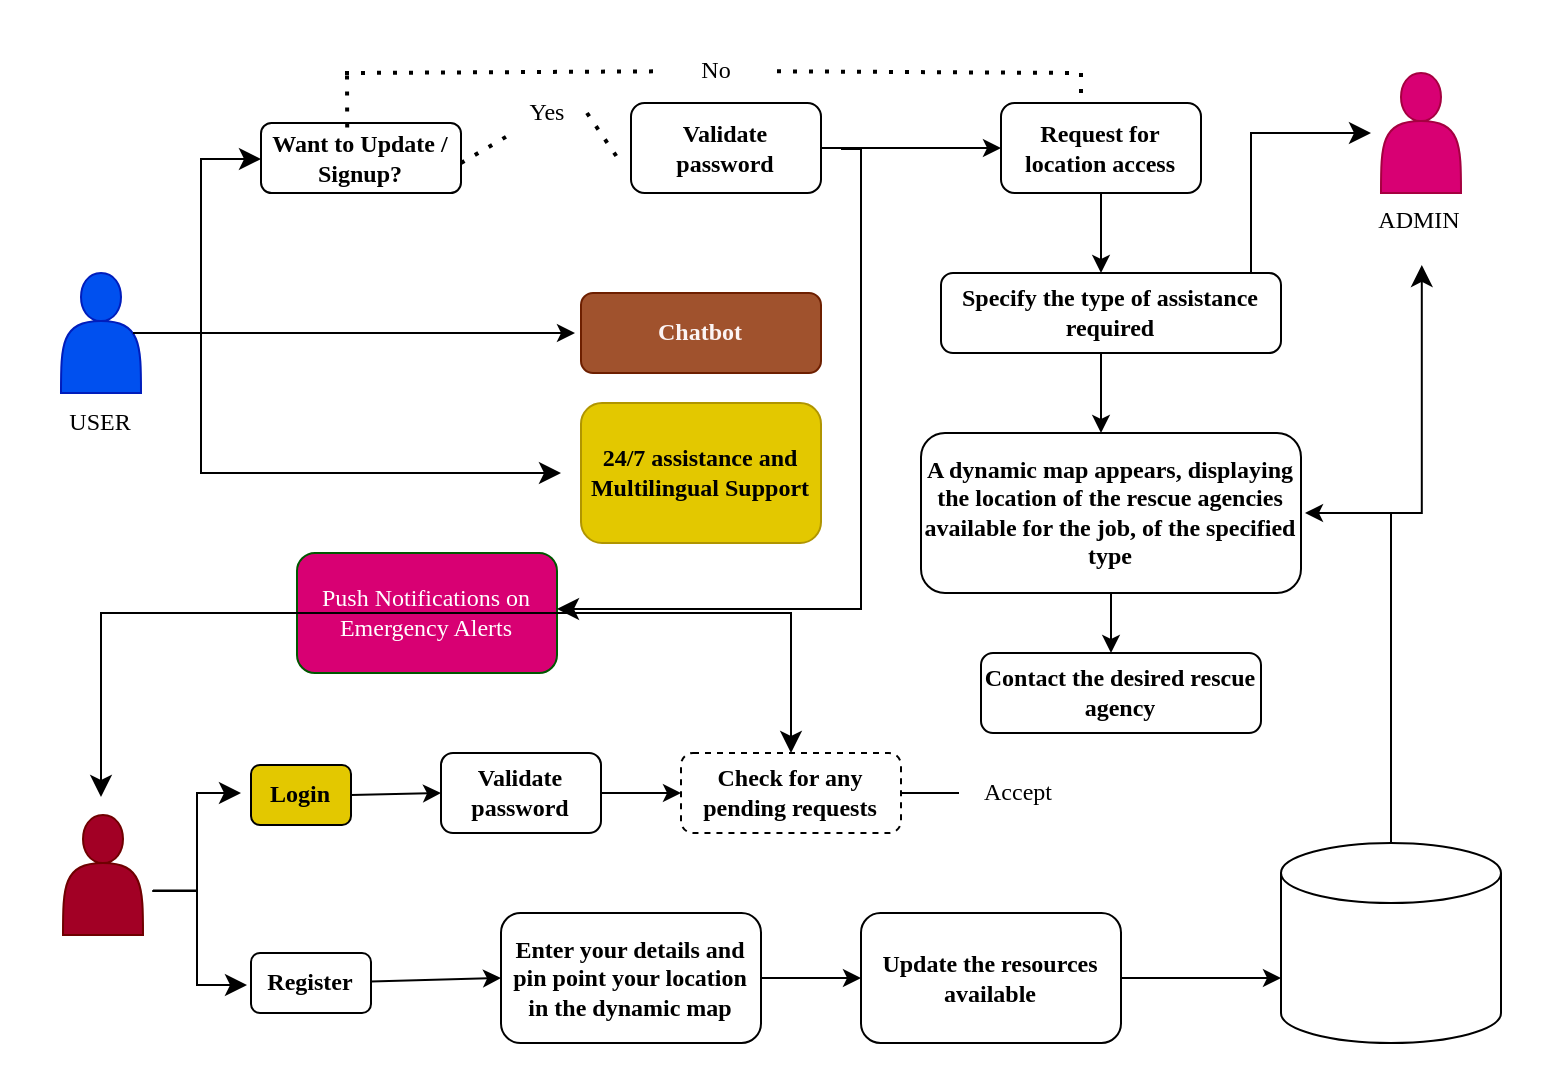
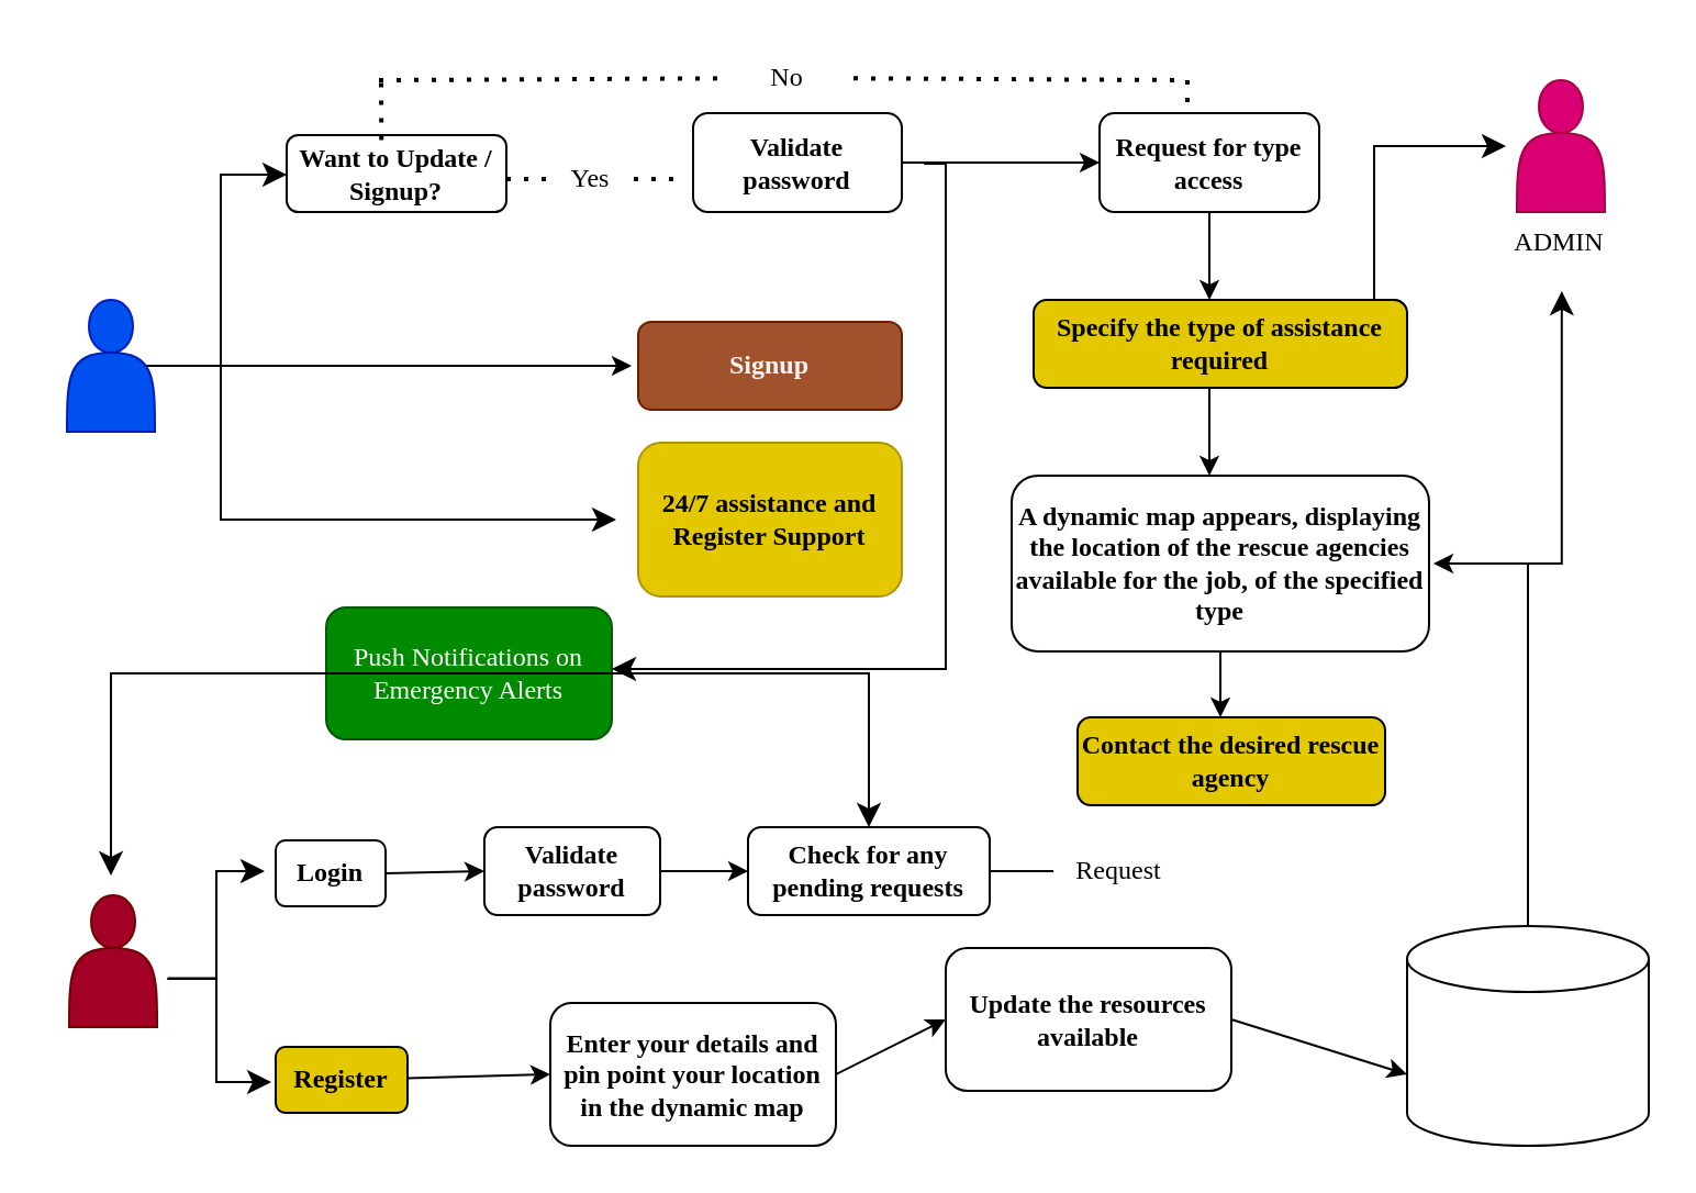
  <mxCell id="0" />
  <mxCell id="1" parent="0" />
  <mxCell id="2" value="" style="shape=actor;whiteSpace=wrap;html=1;fillColor=#0050ef;fontColor=#ffffff;strokeColor=#001DBC;" parent="1" vertex="1"><mxGeometry x="30" y="136" width="40" height="60" as="geometry" /></mxCell>
  <mxCell id="3" value="Want to Update / Signup?" style="rounded=1;whiteSpace=wrap;html=1;fontStyle=1;fontFamily=Georgia;" parent="1" vertex="1"><mxGeometry x="130" y="61" width="100" height="35" as="geometry" /></mxCell>
  <mxCell id="4" value="" style="edgeStyle=elbowEdgeStyle;elbow=horizontal;endArrow=classic;html=1;curved=0;rounded=0;endSize=8;startSize=8;exitX=0.9;exitY=0.5;exitDx=0;exitDy=0;exitPerimeter=0;" parent="1" source="2" edge="1"><mxGeometry width="50" height="50" relative="1" as="geometry"><mxPoint x="90" y="166" as="sourcePoint" /><mxPoint x="130" y="79" as="targetPoint" /><Array as="points"><mxPoint x="100" y="126" /></Array></mxGeometry></mxCell>
  <mxCell id="5" value="" style="shape=actor;whiteSpace=wrap;html=1;fontFamily=Georgia;fillColor=#a20025;fontColor=#ffffff;strokeColor=#6F0000;" parent="1" vertex="1"><mxGeometry x="31" y="407" width="40" height="60" as="geometry" /></mxCell>
- <mxCell id="6" value="USER" style="text;strokeColor=none;align=center;fillColor=none;html=1;verticalAlign=middle;whiteSpace=wrap;rounded=0;fontFamily=Georgia;" parent="1" vertex="1"><mxGeometry x="20" y="196" width="60" height="30" as="geometry" /></mxCell>
- <mxCell id="7" value="&lt;b&gt;Login&lt;/b&gt;" style="rounded=1;whiteSpace=wrap;html=1;fontFamily=Georgia;fillColor=#e3c800;" parent="1" vertex="1"><mxGeometry x="125" y="382" width="50" height="30" as="geometry" /></mxCell>
+ <mxCell id="7" value="&lt;b&gt;Login&lt;/b&gt;" style="rounded=1;whiteSpace=wrap;html=1;fontFamily=Georgia;" parent="1" vertex="1"><mxGeometry x="125" y="382" width="50" height="30" as="geometry" /></mxCell>
  <mxCell id="8" value="" style="endArrow=none;dashed=1;html=1;dashPattern=1 3;strokeWidth=2;fontFamily=Georgia;exitX=1;exitY=0.5;exitDx=0;exitDy=0;startArrow=none;" parent="1" source="11" edge="1"><mxGeometry width="50" height="50" relative="1" as="geometry"><mxPoint x="260" y="106" as="sourcePoint" /><mxPoint x="310" y="81" as="targetPoint" /><Array as="points" /></mxGeometry></mxCell>
  <mxCell id="9" value="&lt;b&gt;Validate password&lt;/b&gt;" style="rounded=1;whiteSpace=wrap;html=1;fontFamily=Georgia;" parent="1" vertex="1"><mxGeometry x="315" y="51" width="95" height="45" as="geometry" /></mxCell>
  <mxCell id="10" value="" style="endArrow=none;dashed=1;html=1;dashPattern=1 3;strokeWidth=2;fontFamily=Georgia;exitX=1;exitY=0.5;exitDx=0;exitDy=0;" parent="1" target="11" edge="1"><mxGeometry width="50" height="50" relative="1" as="geometry"><mxPoint x="230" y="81" as="sourcePoint" /><mxPoint x="310" y="81" as="targetPoint" /><Array as="points" /></mxGeometry></mxCell>
- <mxCell id="11" value="Yes" style="text;html=1;align=center;verticalAlign=middle;resizable=0;points=[];autosize=1;strokeColor=none;fillColor=none;fontFamily=Georgia;" parent="1" vertex="1"><mxGeometry x="253" y="41" width="40" height="30" as="geometry" /></mxCell>
+ <mxCell id="11" value="Yes" style="text;html=1;align=center;verticalAlign=middle;resizable=0;points=[];autosize=1;strokeColor=none;fillColor=none;fontFamily=Georgia;" parent="1" vertex="1"><mxGeometry x="248" y="66" width="40" height="30" as="geometry" /></mxCell>
  <mxCell id="12" value="" style="endArrow=none;dashed=1;html=1;dashPattern=1 3;strokeWidth=2;fontFamily=Georgia;startArrow=none;" parent="1" source="16" edge="1"><mxGeometry width="50" height="50" relative="1" as="geometry"><mxPoint x="200" y="136" as="sourcePoint" /><mxPoint x="540" y="36" as="targetPoint" /></mxGeometry></mxCell>
- <mxCell id="13" value="&lt;b&gt;Request for location access&lt;/b&gt;" style="rounded=1;whiteSpace=wrap;html=1;fontFamily=Georgia;" parent="1" vertex="1"><mxGeometry x="500" y="51" width="100" height="45" as="geometry" /></mxCell>
+ <mxCell id="13" value="&lt;b&gt;Request for type access&lt;/b&gt;" style="rounded=1;whiteSpace=wrap;html=1;fontFamily=Georgia;" parent="1" vertex="1"><mxGeometry x="500" y="51" width="100" height="45" as="geometry" /></mxCell>
  <mxCell id="14" value="" style="endArrow=classic;html=1;fontFamily=Georgia;exitX=1;exitY=0.5;exitDx=0;exitDy=0;entryX=0;entryY=0.5;entryDx=0;entryDy=0;" parent="1" source="9" target="13" edge="1"><mxGeometry width="50" height="50" relative="1" as="geometry"><mxPoint x="410" y="316" as="sourcePoint" /><mxPoint x="460" y="266" as="targetPoint" /></mxGeometry></mxCell>
  <mxCell id="15" value="" style="endArrow=none;dashed=1;html=1;dashPattern=1 3;strokeWidth=2;fontFamily=Georgia;" parent="1" edge="1"><mxGeometry width="50" height="50" relative="1" as="geometry"><mxPoint x="172" y="36" as="sourcePoint" /><mxPoint x="330" y="35.16" as="targetPoint" /></mxGeometry></mxCell>
  <mxCell id="16" value="No" style="text;html=1;strokeColor=none;fillColor=none;align=center;verticalAlign=middle;whiteSpace=wrap;rounded=0;fontFamily=Georgia;" parent="1" vertex="1"><mxGeometry x="328" y="20" width="60" height="30" as="geometry" /></mxCell>
  <mxCell id="17" value="" style="endArrow=classic;html=1;fontFamily=Georgia;startArrow=none;" parent="1" source="20" edge="1"><mxGeometry width="50" height="50" relative="1" as="geometry"><mxPoint x="570" y="96" as="sourcePoint" /><mxPoint x="570" y="136" as="targetPoint" /></mxGeometry></mxCell>
  <mxCell id="18" value="&lt;b&gt;A dynamic map appears, displaying the location of the rescue agencies available for the job, of the specified type&lt;/b&gt;" style="rounded=1;whiteSpace=wrap;html=1;fontFamily=Georgia;" parent="1" vertex="1"><mxGeometry x="460" y="216" width="190" height="80" as="geometry" /></mxCell>
  <mxCell id="19" value="" style="endArrow=none;dashed=1;html=1;dashPattern=1 3;strokeWidth=2;fontFamily=Georgia;" parent="1" edge="1"><mxGeometry width="50" height="50" relative="1" as="geometry"><mxPoint x="540" y="46" as="sourcePoint" /><mxPoint x="540" y="36" as="targetPoint" /></mxGeometry></mxCell>
- <mxCell id="20" value="&lt;b&gt;Specify the type of assistance required&lt;/b&gt;" style="rounded=1;whiteSpace=wrap;html=1;fontFamily=Georgia;" parent="1" vertex="1"><mxGeometry x="470" y="136" width="170" height="40" as="geometry" /></mxCell>
- <mxCell id="21" value="&lt;b&gt;&lt;font color=&quot;#fbf4f4&quot;&gt;Chatbot&lt;/font&gt;&lt;/b&gt;" style="rounded=1;whiteSpace=wrap;html=1;fontFamily=Georgia;fillColor=#a0522d;strokeColor=#6D1F00;fontColor=#ffffff;" parent="1" vertex="1"><mxGeometry x="290" y="146" width="120" height="40" as="geometry" /></mxCell>
- <mxCell id="22" value="&lt;b&gt;24/7 assistance and Multilingual Support&lt;/b&gt;" style="rounded=1;whiteSpace=wrap;html=1;fontFamily=Georgia;fillColor=#e3c800;fontColor=#000000;strokeColor=#B09500;" parent="1" vertex="1"><mxGeometry x="290" y="201" width="120" height="70" as="geometry" /></mxCell>
+ <mxCell id="20" value="&lt;b&gt;Specify the type of assistance required&lt;/b&gt;" style="rounded=1;whiteSpace=wrap;html=1;fontFamily=Georgia;fillColor=#e3c800;" parent="1" vertex="1"><mxGeometry x="470" y="136" width="170" height="40" as="geometry" /></mxCell>
+ <mxCell id="21" value="&lt;b&gt;&lt;font color=&quot;#fbf4f4&quot;&gt;Signup&lt;/font&gt;&lt;/b&gt;" style="rounded=1;whiteSpace=wrap;html=1;fontFamily=Georgia;fillColor=#a0522d;strokeColor=#6D1F00;fontColor=#ffffff;" parent="1" vertex="1"><mxGeometry x="290" y="146" width="120" height="40" as="geometry" /></mxCell>
+ <mxCell id="22" value="&lt;b&gt;24/7 assistance and Register Support&lt;/b&gt;" style="rounded=1;whiteSpace=wrap;html=1;fontFamily=Georgia;fillColor=#e3c800;fontColor=#000000;strokeColor=#B09500;" parent="1" vertex="1"><mxGeometry x="290" y="201" width="120" height="70" as="geometry" /></mxCell>
  <mxCell id="23" value="" style="endArrow=classic;html=1;fontFamily=Georgia;exitX=0.5;exitY=1;exitDx=0;exitDy=0;" parent="1" source="18" edge="1"><mxGeometry width="50" height="50" relative="1" as="geometry"><mxPoint x="410" y="246" as="sourcePoint" /><mxPoint x="555" y="326" as="targetPoint" /></mxGeometry></mxCell>
- <mxCell id="24" value="&lt;b&gt;Contact the desired rescue agency&lt;/b&gt;" style="rounded=1;whiteSpace=wrap;html=1;fontFamily=Georgia;" parent="1" vertex="1"><mxGeometry x="490" y="326" width="140" height="40" as="geometry" /></mxCell>
+ <mxCell id="24" value="&lt;b&gt;Contact the desired rescue agency&lt;/b&gt;" style="rounded=1;whiteSpace=wrap;html=1;fontFamily=Georgia;fillColor=#e3c800;" parent="1" vertex="1"><mxGeometry x="490" y="326" width="140" height="40" as="geometry" /></mxCell>
  <mxCell id="25" value="" style="edgeStyle=elbowEdgeStyle;elbow=horizontal;endArrow=classic;html=1;curved=0;rounded=0;endSize=8;startSize=8;fontFamily=Georgia;exitX=1.125;exitY=0.63;exitDx=0;exitDy=0;exitPerimeter=0;" parent="1" source="5" edge="1"><mxGeometry width="50" height="50" relative="1" as="geometry"><mxPoint x="90" y="446" as="sourcePoint" /><mxPoint x="120" y="396" as="targetPoint" /></mxGeometry></mxCell>
  <mxCell id="26" value="" style="endArrow=classic;html=1;fontFamily=Georgia;exitX=1;exitY=0.5;exitDx=0;exitDy=0;" parent="1" source="7" edge="1"><mxGeometry width="50" height="50" relative="1" as="geometry"><mxPoint x="410" y="316" as="sourcePoint" /><mxPoint x="220" y="396" as="targetPoint" /></mxGeometry></mxCell>
  <mxCell id="27" value="&lt;b&gt;Validate password&lt;/b&gt;" style="rounded=1;whiteSpace=wrap;html=1;fontFamily=Georgia;" parent="1" vertex="1"><mxGeometry x="220" y="376" width="80" height="40" as="geometry" /></mxCell>
- <mxCell id="28" value="&lt;b&gt;Check for any pending requests&lt;/b&gt;" style="rounded=1;whiteSpace=wrap;html=1;fontFamily=Georgia;dashed=1;" parent="1" vertex="1"><mxGeometry x="340" y="376" width="110" height="40" as="geometry" /></mxCell>
+ <mxCell id="28" value="&lt;b&gt;Check for any pending requests&lt;/b&gt;" style="rounded=1;whiteSpace=wrap;html=1;fontFamily=Georgia;" parent="1" vertex="1"><mxGeometry x="340" y="376" width="110" height="40" as="geometry" /></mxCell>
  <mxCell id="29" value="" style="edgeStyle=none;html=1;fontFamily=Georgia;entryX=0;entryY=0.5;entryDx=0;entryDy=0;" parent="1" source="30" target="31" edge="1"><mxGeometry relative="1" as="geometry"><mxPoint x="220" y="491" as="targetPoint" /></mxGeometry></mxCell>
- <mxCell id="30" value="&lt;b&gt;Register&lt;/b&gt;" style="rounded=1;whiteSpace=wrap;html=1;fontFamily=Georgia;" parent="1" vertex="1"><mxGeometry x="125" y="476" width="60" height="30" as="geometry" /></mxCell>
+ <mxCell id="30" value="&lt;b&gt;Register&lt;/b&gt;" style="rounded=1;whiteSpace=wrap;html=1;fontFamily=Georgia;fillColor=#e3c800;" parent="1" vertex="1"><mxGeometry x="125" y="476" width="60" height="30" as="geometry" /></mxCell>
  <mxCell id="31" value="&lt;b&gt;Enter your details and pin point your location in the dynamic map&lt;/b&gt;" style="rounded=1;whiteSpace=wrap;html=1;fontFamily=Georgia;" parent="1" vertex="1"><mxGeometry x="250" y="456" width="130" height="65" as="geometry" /></mxCell>
  <mxCell id="32" value="" style="edgeStyle=segmentEdgeStyle;endArrow=none;html=1;curved=0;rounded=0;endSize=8;startSize=8;fontFamily=Georgia;exitX=1;exitY=0.5;exitDx=0;exitDy=0;" parent="1" source="28" target="33" edge="1"><mxGeometry width="50" height="50" relative="1" as="geometry"><mxPoint x="440" y="396" as="sourcePoint" /><mxPoint x="555" y="366" as="targetPoint" /></mxGeometry></mxCell>
- <mxCell id="33" value="Accept" style="text;html=1;strokeColor=none;fillColor=none;align=center;verticalAlign=middle;whiteSpace=wrap;rounded=0;fontFamily=Georgia;" parent="1" vertex="1"><mxGeometry x="479" y="381" width="60" height="30" as="geometry" /></mxCell>
+ <mxCell id="33" value="Request" style="text;html=1;strokeColor=none;fillColor=none;align=center;verticalAlign=middle;whiteSpace=wrap;rounded=0;fontFamily=Georgia;" parent="1" vertex="1"><mxGeometry x="479" y="381" width="60" height="30" as="geometry" /></mxCell>
  <mxCell id="34" value="" style="endArrow=classic;html=1;fontFamily=Georgia;" parent="1" edge="1"><mxGeometry width="50" height="50" relative="1" as="geometry"><mxPoint x="110" y="166" as="sourcePoint" /><mxPoint x="287" y="166" as="targetPoint" /></mxGeometry></mxCell>
- <mxCell id="35" value="Push Notifications on Emergency Alerts" style="rounded=1;whiteSpace=wrap;html=1;fontFamily=Georgia;fillColor=#d80073;fontColor=#ffffff;strokeColor=#005700;" parent="1" vertex="1"><mxGeometry x="148" y="276" width="130" height="60" as="geometry" /></mxCell>
+ <mxCell id="35" value="Push Notifications on Emergency Alerts" style="rounded=1;whiteSpace=wrap;html=1;fontFamily=Georgia;fillColor=#008a00;fontColor=#ffffff;strokeColor=#005700;" parent="1" vertex="1"><mxGeometry x="148" y="276" width="130" height="60" as="geometry" /></mxCell>
  <mxCell id="36" value="" style="edgeStyle=segmentEdgeStyle;endArrow=classic;html=1;curved=0;rounded=0;endSize=8;startSize=8;fontFamily=Georgia;exitX=0;exitY=0.5;exitDx=0;exitDy=0;" parent="1" source="35" target="28" edge="1"><mxGeometry width="50" height="50" relative="1" as="geometry"><mxPoint x="410" y="276" as="sourcePoint" /><mxPoint x="460" y="226" as="targetPoint" /></mxGeometry></mxCell>
  <mxCell id="37" value="" style="edgeStyle=segmentEdgeStyle;endArrow=classic;html=1;curved=0;rounded=0;endSize=8;startSize=8;fontFamily=Georgia;exitX=0;exitY=0.5;exitDx=0;exitDy=0;" parent="1" source="35" edge="1"><mxGeometry width="50" height="50" relative="1" as="geometry"><mxPoint x="130" y="303" as="sourcePoint" /><mxPoint x="50" y="398" as="targetPoint" /><Array as="points"><mxPoint x="50" y="306" /></Array></mxGeometry></mxCell>
  <mxCell id="38" value="" style="edgeStyle=elbowEdgeStyle;elbow=horizontal;endArrow=classic;html=1;curved=0;rounded=0;endSize=8;startSize=8;fontFamily=Georgia;" parent="1" edge="1"><mxGeometry width="50" height="50" relative="1" as="geometry"><mxPoint x="110" y="166" as="sourcePoint" /><mxPoint x="280" y="236" as="targetPoint" /><Array as="points"><mxPoint x="100" y="236" /></Array></mxGeometry></mxCell>
  <mxCell id="39" value="" style="edgeStyle=elbowEdgeStyle;elbow=horizontal;endArrow=classic;html=1;curved=0;rounded=0;endSize=8;startSize=8;fontFamily=Georgia;exitX=1.165;exitY=0.617;exitDx=0;exitDy=0;exitPerimeter=0;entryX=0;entryY=0.5;entryDx=0;entryDy=0;" parent="1" edge="1"><mxGeometry width="50" height="50" relative="1" as="geometry"><mxPoint x="75.6" y="445.02" as="sourcePoint" /><mxPoint x="123" y="492" as="targetPoint" /><Array as="points"><mxPoint x="98" y="467" /></Array></mxGeometry></mxCell>
  <mxCell id="40" value="" style="endArrow=none;dashed=1;html=1;dashPattern=1 3;strokeWidth=2;fontFamily=Georgia;exitX=0.431;exitY=0.063;exitDx=0;exitDy=0;exitPerimeter=0;" parent="1" source="3" edge="1"><mxGeometry width="50" height="50" relative="1" as="geometry"><mxPoint x="410" y="296" as="sourcePoint" /><mxPoint x="173" y="36" as="targetPoint" /></mxGeometry></mxCell>
  <mxCell id="41" value="" style="edgeStyle=elbowEdgeStyle;elbow=horizontal;endArrow=classic;html=1;curved=0;rounded=0;endSize=8;startSize=8;entryX=1;entryY=0.5;entryDx=0;entryDy=0;" parent="1" edge="1"><mxGeometry width="50" height="50" relative="1" as="geometry"><mxPoint x="420" y="74" as="sourcePoint" /><mxPoint x="278" y="304" as="targetPoint" /><Array as="points"><mxPoint x="430" y="321" /></Array></mxGeometry></mxCell>
  <mxCell id="42" value="" style="endArrow=classic;html=1;entryX=0;entryY=0.5;entryDx=0;entryDy=0;exitX=1;exitY=0.5;exitDx=0;exitDy=0;" parent="1" source="27" target="28" edge="1"><mxGeometry width="50" height="50" relative="1" as="geometry"><mxPoint x="410" y="296" as="sourcePoint" /><mxPoint x="460" y="246" as="targetPoint" /></mxGeometry></mxCell>
  <mxCell id="43" value="" style="endArrow=classic;html=1;exitX=0.5;exitY=1;exitDx=0;exitDy=0;" parent="1" source="13" edge="1"><mxGeometry width="50" height="50" relative="1" as="geometry"><mxPoint x="410" y="276" as="sourcePoint" /><mxPoint x="550" y="136" as="targetPoint" /></mxGeometry></mxCell>
  <mxCell id="44" value="" style="endArrow=classic;html=1;exitX=0.5;exitY=1;exitDx=0;exitDy=0;entryX=0.5;entryY=0;entryDx=0;entryDy=0;" parent="1" edge="1"><mxGeometry width="50" height="50" relative="1" as="geometry"><mxPoint x="550" y="176" as="sourcePoint" /><mxPoint x="550" y="216" as="targetPoint" /></mxGeometry></mxCell>
  <mxCell id="45" value="" style="shape=actor;whiteSpace=wrap;html=1;sketch=0;strokeWidth=1;fillColor=#d80073;fontColor=#ffffff;strokeColor=#A50040;" parent="1" vertex="1"><mxGeometry x="690" y="36" width="40" height="60" as="geometry" /></mxCell>
  <mxCell id="46" value="ADMIN" style="text;html=1;align=center;verticalAlign=middle;resizable=0;points=[];autosize=1;strokeColor=none;fillColor=none;fontFamily=Georgia;" parent="1" vertex="1"><mxGeometry x="674" y="95" width="70" height="30" as="geometry" /></mxCell>
  <mxCell id="47" value="" style="edgeStyle=elbowEdgeStyle;elbow=horizontal;endArrow=classic;html=1;curved=0;rounded=0;endSize=8;startSize=8;fontFamily=Georgia;exitX=0.75;exitY=0;exitDx=0;exitDy=0;" parent="1" edge="1"><mxGeometry width="50" height="50" relative="1" as="geometry"><mxPoint x="592.5" y="136" as="sourcePoint" /><mxPoint x="685" y="66" as="targetPoint" /><Array as="points"><mxPoint x="625" y="66" /></Array></mxGeometry></mxCell>
  <mxCell id="48" value="" style="edgeStyle=elbowEdgeStyle;elbow=vertical;endArrow=classic;html=1;curved=0;rounded=0;endSize=8;startSize=8;fontFamily=Georgia;entryX=0.52;entryY=1.233;entryDx=0;entryDy=0;entryPerimeter=0;exitX=0.5;exitY=0;exitDx=0;exitDy=0;exitPerimeter=0;" parent="1" source="49" target="46" edge="1"><mxGeometry width="50" height="50" relative="1" as="geometry"><mxPoint x="690" y="276" as="sourcePoint" /><mxPoint x="460" y="226" as="targetPoint" /><Array as="points"><mxPoint x="730" y="256" /><mxPoint x="680" y="176" /></Array></mxGeometry></mxCell>
  <mxCell id="49" value="" style="shape=cylinder3;whiteSpace=wrap;html=1;boundedLbl=1;backgroundOutline=1;size=15;fontFamily=Georgia;gradientColor=none;strokeWidth=1;" parent="1" vertex="1"><mxGeometry x="640" y="421" width="110" height="100" as="geometry" /></mxCell>
  <mxCell id="50" style="edgeStyle=none;html=1;exitX=1;exitY=0.5;exitDx=0;exitDy=0;entryX=0;entryY=0;entryDx=0;entryDy=67.5;entryPerimeter=0;fontFamily=Georgia;" parent="1" source="51" target="49" edge="1"><mxGeometry relative="1" as="geometry" /></mxCell>
- <mxCell id="51" value="&lt;b&gt;Update the resources available&lt;/b&gt;" style="rounded=1;whiteSpace=wrap;html=1;sketch=0;strokeWidth=1;fontFamily=Georgia;gradientColor=none;" parent="1" vertex="1"><mxGeometry x="430" y="456" width="130" height="65" as="geometry" /></mxCell>
+ <mxCell id="51" value="&lt;b&gt;Update the resources available&lt;/b&gt;" style="rounded=1;whiteSpace=wrap;html=1;sketch=0;strokeWidth=1;fontFamily=Georgia;gradientColor=none;" parent="1" vertex="1"><mxGeometry x="430" y="431" width="130" height="65" as="geometry" /></mxCell>
  <mxCell id="52" value="" style="endArrow=classic;html=1;fontFamily=Georgia;exitX=1;exitY=0.5;exitDx=0;exitDy=0;entryX=0;entryY=0.5;entryDx=0;entryDy=0;" parent="1" source="31" target="51" edge="1"><mxGeometry width="50" height="50" relative="1" as="geometry"><mxPoint x="410" y="356" as="sourcePoint" /><mxPoint x="460" y="306" as="targetPoint" /></mxGeometry></mxCell>
  <mxCell id="53" value="" style="endArrow=classic;html=1;fontFamily=Georgia;entryX=1;entryY=0.5;entryDx=0;entryDy=0;" parent="1" edge="1"><mxGeometry width="50" height="50" relative="1" as="geometry"><mxPoint x="700" y="256" as="sourcePoint" /><mxPoint x="652" y="256" as="targetPoint" /></mxGeometry></mxCell>
